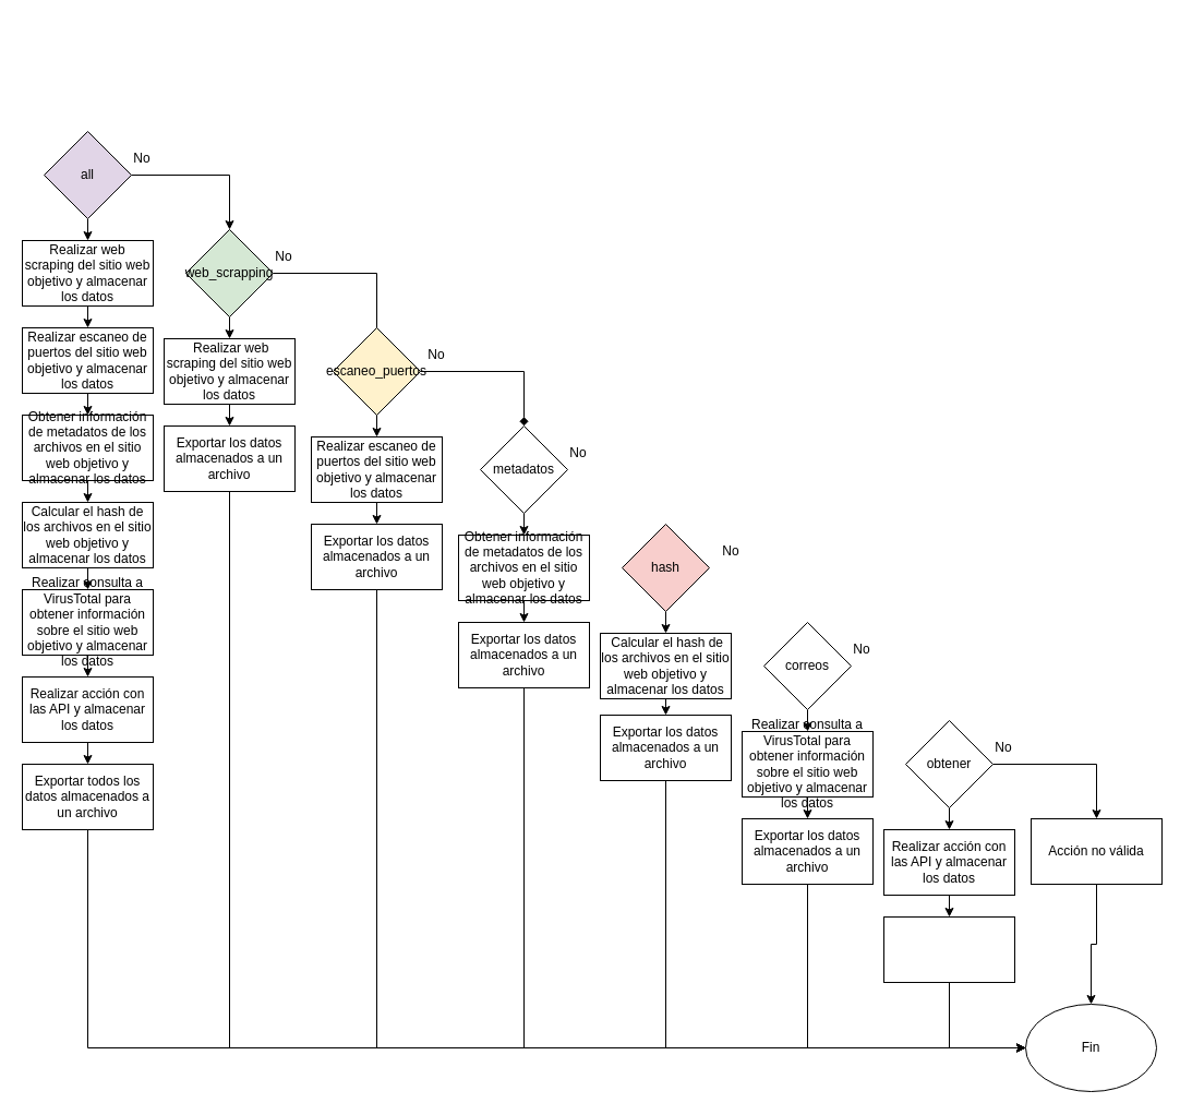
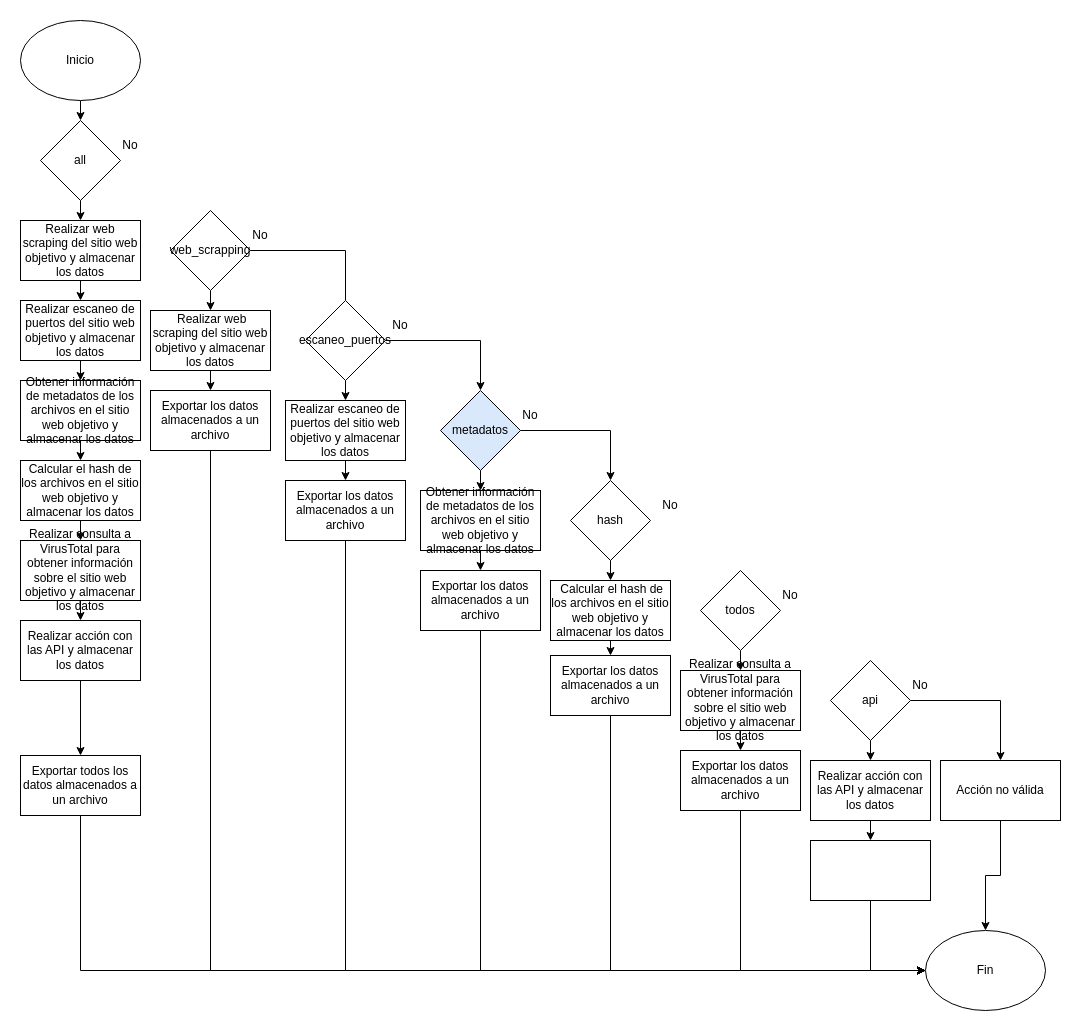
  <mxCell id="0" />
  <mxCell id="1" parent="0" />
  <mxCell id="2" style="edgeStyle=orthogonalEdgeStyle;rounded=0;orthogonalLoop=1;jettySize=auto;html=1;exitX=0.5;exitY=1;exitDx=0;exitDy=0;entryX=0.5;entryY=0;entryDx=0;entryDy=0;" parent="1" source="4" target="6" edge="1"><mxGeometry relative="1" as="geometry" /></mxCell>
- <mxCell id="3" style="edgeStyle=orthogonalEdgeStyle;rounded=0;orthogonalLoop=1;jettySize=auto;html=1;exitX=1;exitY=0.5;exitDx=0;exitDy=0;entryX=0.5;entryY=0;entryDx=0;entryDy=0;" parent="1" source="4" target="9" edge="1"><mxGeometry relative="1" as="geometry" /></mxCell>
- <mxCell id="4" value="all" style="rhombus;whiteSpace=wrap;html=1;fillColor=#e1d5e7;" parent="1" vertex="1"><mxGeometry x="40" y="120" width="80" height="80" as="geometry" /></mxCell>
+ <mxCell id="4" value="all" style="rhombus;whiteSpace=wrap;html=1;" parent="1" vertex="1"><mxGeometry x="40" y="120" width="80" height="80" as="geometry" /></mxCell>
  <mxCell id="5" style="edgeStyle=orthogonalEdgeStyle;rounded=0;orthogonalLoop=1;jettySize=auto;html=1;exitX=0.5;exitY=1;exitDx=0;exitDy=0;entryX=0.5;entryY=0;entryDx=0;entryDy=0;" edge="1" parent="1" source="6" target="48"><mxGeometry relative="1" as="geometry" /></mxCell>
  <mxCell id="6" value="Realizar web scraping del sitio web objetivo y almacenar los datos" style="rounded=0;whiteSpace=wrap;html=1;" parent="1" vertex="1"><mxGeometry x="20" y="220" width="120" height="60" as="geometry" /></mxCell>
  <mxCell id="7" style="edgeStyle=orthogonalEdgeStyle;rounded=0;orthogonalLoop=1;jettySize=auto;html=1;exitX=0.5;exitY=1;exitDx=0;exitDy=0;entryX=0.5;entryY=0;entryDx=0;entryDy=0;" parent="1" source="9" target="11" edge="1"><mxGeometry relative="1" as="geometry" /></mxCell>
  <mxCell id="8" style="edgeStyle=orthogonalEdgeStyle;rounded=0;orthogonalLoop=1;jettySize=auto;html=1;exitX=1;exitY=0.5;exitDx=0;exitDy=0;entryX=0.5;entryY=0;entryDx=0;entryDy=0;endArrow=none;" parent="1" source="9" target="14" edge="1"><mxGeometry relative="1" as="geometry" /></mxCell>
- <mxCell id="9" value="web_scrapping" style="rhombus;whiteSpace=wrap;html=1;fillColor=#d5e8d4;" parent="1" vertex="1"><mxGeometry x="170" y="210" width="80" height="80" as="geometry" /></mxCell>
+ <mxCell id="9" value="web_scrapping" style="rhombus;whiteSpace=wrap;html=1;" parent="1" vertex="1"><mxGeometry x="170" y="210" width="80" height="80" as="geometry" /></mxCell>
  <mxCell id="10" style="edgeStyle=orthogonalEdgeStyle;rounded=0;orthogonalLoop=1;jettySize=auto;html=1;exitX=0.5;exitY=1;exitDx=0;exitDy=0;entryX=0.5;entryY=0;entryDx=0;entryDy=0;" edge="1" parent="1" source="11" target="62"><mxGeometry relative="1" as="geometry" /></mxCell>
  <mxCell id="11" value="&amp;nbsp;Realizar web scraping del sitio web objetivo y almacenar los datos" style="rounded=0;whiteSpace=wrap;html=1;" parent="1" vertex="1"><mxGeometry x="150" y="310" width="120" height="60" as="geometry" /></mxCell>
  <mxCell id="12" style="edgeStyle=orthogonalEdgeStyle;rounded=0;orthogonalLoop=1;jettySize=auto;html=1;exitX=0.5;exitY=1;exitDx=0;exitDy=0;entryX=0.5;entryY=0;entryDx=0;entryDy=0;" parent="1" source="14" target="16" edge="1"><mxGeometry relative="1" as="geometry" /></mxCell>
- <mxCell id="13" style="edgeStyle=orthogonalEdgeStyle;rounded=0;orthogonalLoop=1;jettySize=auto;html=1;exitX=1;exitY=0.5;exitDx=0;exitDy=0;entryX=0.5;entryY=0;entryDx=0;entryDy=0;endArrow=diamond;" parent="1" source="14" target="19" edge="1"><mxGeometry relative="1" as="geometry" /></mxCell>
- <mxCell id="14" value="escaneo_puertos" style="rhombus;whiteSpace=wrap;html=1;fillColor=#fff2cc;" parent="1" vertex="1"><mxGeometry x="305" y="300" width="80" height="80" as="geometry" /></mxCell>
+ <mxCell id="13" style="edgeStyle=orthogonalEdgeStyle;rounded=0;orthogonalLoop=1;jettySize=auto;html=1;exitX=1;exitY=0.5;exitDx=0;exitDy=0;entryX=0.5;entryY=0;entryDx=0;entryDy=0;" parent="1" source="14" target="19" edge="1"><mxGeometry relative="1" as="geometry" /></mxCell>
+ <mxCell id="14" value="escaneo_puertos" style="rhombus;whiteSpace=wrap;html=1;" parent="1" vertex="1"><mxGeometry x="305" y="300" width="80" height="80" as="geometry" /></mxCell>
  <mxCell id="15" style="edgeStyle=orthogonalEdgeStyle;rounded=0;orthogonalLoop=1;jettySize=auto;html=1;exitX=0.5;exitY=1;exitDx=0;exitDy=0;entryX=0.5;entryY=0;entryDx=0;entryDy=0;" edge="1" parent="1" source="16" target="60"><mxGeometry relative="1" as="geometry" /></mxCell>
  <mxCell id="16" value="Realizar escaneo de puertos del sitio web objetivo y almacenar los datos" style="rounded=0;whiteSpace=wrap;html=1;" parent="1" vertex="1"><mxGeometry x="285" y="400" width="120" height="60" as="geometry" /></mxCell>
  <mxCell id="17" style="edgeStyle=orthogonalEdgeStyle;rounded=0;orthogonalLoop=1;jettySize=auto;html=1;exitX=0.5;exitY=1;exitDx=0;exitDy=0;entryX=0.5;entryY=0;entryDx=0;entryDy=0;" parent="1" source="19" target="21" edge="1"><mxGeometry relative="1" as="geometry" /></mxCell>
- <mxCell id="19" value="metadatos" style="rhombus;whiteSpace=wrap;html=1;" parent="1" vertex="1"><mxGeometry x="440" y="390" width="80" height="80" as="geometry" /></mxCell>
+ <mxCell id="18" style="edgeStyle=orthogonalEdgeStyle;rounded=0;orthogonalLoop=1;jettySize=auto;html=1;exitX=1;exitY=0.5;exitDx=0;exitDy=0;entryX=0.5;entryY=0;entryDx=0;entryDy=0;" parent="1" source="19" target="23" edge="1"><mxGeometry relative="1" as="geometry" /></mxCell>
+ <mxCell id="19" value="metadatos" style="rhombus;whiteSpace=wrap;html=1;fillColor=#dae8fc;" parent="1" vertex="1"><mxGeometry x="440" y="390" width="80" height="80" as="geometry" /></mxCell>
  <mxCell id="20" style="edgeStyle=orthogonalEdgeStyle;rounded=0;orthogonalLoop=1;jettySize=auto;html=1;exitX=0.5;exitY=1;exitDx=0;exitDy=0;entryX=0.5;entryY=0;entryDx=0;entryDy=0;" edge="1" parent="1" source="21" target="64"><mxGeometry relative="1" as="geometry" /></mxCell>
  <mxCell id="21" value="Obtener información de metadatos de los archivos en el sitio web objetivo y almacenar los datos" style="rounded=0;whiteSpace=wrap;html=1;" parent="1" vertex="1"><mxGeometry x="420" y="490" width="120" height="60" as="geometry" /></mxCell>
  <mxCell id="22" style="edgeStyle=orthogonalEdgeStyle;rounded=0;orthogonalLoop=1;jettySize=auto;html=1;exitX=0.5;exitY=1;exitDx=0;exitDy=0;entryX=0.5;entryY=0;entryDx=0;entryDy=0;" parent="1" source="23" target="25" edge="1"><mxGeometry relative="1" as="geometry" /></mxCell>
- <mxCell id="23" value="hash" style="rhombus;whiteSpace=wrap;html=1;fillColor=#f8cecc;" parent="1" vertex="1"><mxGeometry x="570" y="480" width="80" height="80" as="geometry" /></mxCell>
+ <mxCell id="23" value="hash" style="rhombus;whiteSpace=wrap;html=1;" parent="1" vertex="1"><mxGeometry x="570" y="480" width="80" height="80" as="geometry" /></mxCell>
  <mxCell id="24" style="edgeStyle=orthogonalEdgeStyle;rounded=0;orthogonalLoop=1;jettySize=auto;html=1;exitX=0.5;exitY=1;exitDx=0;exitDy=0;entryX=0.5;entryY=0;entryDx=0;entryDy=0;" edge="1" parent="1" source="25" target="68"><mxGeometry relative="1" as="geometry" /></mxCell>
  <mxCell id="25" value="&amp;nbsp;Calcular el hash de los archivos en el sitio web objetivo y almacenar los datos" style="rounded=0;whiteSpace=wrap;html=1;" parent="1" vertex="1"><mxGeometry x="550" y="580" width="120" height="60" as="geometry" /></mxCell>
  <mxCell id="26" style="edgeStyle=orthogonalEdgeStyle;rounded=0;orthogonalLoop=1;jettySize=auto;html=1;exitX=0.5;exitY=1;exitDx=0;exitDy=0;entryX=0.5;entryY=0;entryDx=0;entryDy=0;" parent="1" source="27" target="29" edge="1"><mxGeometry relative="1" as="geometry" /></mxCell>
- <mxCell id="27" value="correos" style="rhombus;whiteSpace=wrap;html=1;" parent="1" vertex="1"><mxGeometry x="700" y="570" width="80" height="80" as="geometry" /></mxCell>
+ <mxCell id="27" value="todos" style="rhombus;whiteSpace=wrap;html=1;" parent="1" vertex="1"><mxGeometry x="700" y="570" width="80" height="80" as="geometry" /></mxCell>
  <mxCell id="28" style="edgeStyle=orthogonalEdgeStyle;rounded=0;orthogonalLoop=1;jettySize=auto;html=1;exitX=0.5;exitY=1;exitDx=0;exitDy=0;entryX=0.5;entryY=0;entryDx=0;entryDy=0;" edge="1" parent="1" source="29" target="70"><mxGeometry relative="1" as="geometry" /></mxCell>
  <mxCell id="29" value="Realizar consulta a VirusTotal para obtener información sobre el sitio web objetivo y almacenar los datos" style="rounded=0;whiteSpace=wrap;html=1;" parent="1" vertex="1"><mxGeometry x="680" y="670" width="120" height="60" as="geometry" /></mxCell>
  <mxCell id="30" style="edgeStyle=orthogonalEdgeStyle;rounded=0;orthogonalLoop=1;jettySize=auto;html=1;exitX=0.5;exitY=1;exitDx=0;exitDy=0;entryX=0.5;entryY=0;entryDx=0;entryDy=0;" parent="1" source="32" target="36" edge="1"><mxGeometry relative="1" as="geometry" /></mxCell>
  <mxCell id="31" style="edgeStyle=orthogonalEdgeStyle;rounded=0;orthogonalLoop=1;jettySize=auto;html=1;exitX=1;exitY=0.5;exitDx=0;exitDy=0;entryX=0.5;entryY=0;entryDx=0;entryDy=0;" parent="1" source="32" target="34" edge="1"><mxGeometry relative="1" as="geometry" /></mxCell>
- <mxCell id="32" value="obtener" style="rhombus;whiteSpace=wrap;html=1;" parent="1" vertex="1"><mxGeometry x="830" y="660" width="80" height="80" as="geometry" /></mxCell>
+ <mxCell id="32" value="api" style="rhombus;whiteSpace=wrap;html=1;" parent="1" vertex="1"><mxGeometry x="830" y="660" width="80" height="80" as="geometry" /></mxCell>
  <mxCell id="33" style="edgeStyle=orthogonalEdgeStyle;rounded=0;orthogonalLoop=1;jettySize=auto;html=1;exitX=0.5;exitY=1;exitDx=0;exitDy=0;entryX=0.5;entryY=0;entryDx=0;entryDy=0;" parent="1" source="34" target="37" edge="1"><mxGeometry relative="1" as="geometry" /></mxCell>
- <mxCell id="34" value="Acción no válida" style="rounded=0;whiteSpace=wrap;html=1;" parent="1" vertex="1"><mxGeometry x="945" y="750" width="120" height="60" as="geometry" /></mxCell>
+ <mxCell id="34" value="Acción no válida" style="rounded=0;whiteSpace=wrap;html=1;" parent="1" vertex="1"><mxGeometry x="940" y="760" width="120" height="60" as="geometry" /></mxCell>
  <mxCell id="35" style="edgeStyle=orthogonalEdgeStyle;rounded=0;orthogonalLoop=1;jettySize=auto;html=1;exitX=0.5;exitY=1;exitDx=0;exitDy=0;entryX=0.5;entryY=0;entryDx=0;entryDy=0;" edge="1" parent="1" source="36" target="66"><mxGeometry relative="1" as="geometry" /></mxCell>
  <mxCell id="36" value="Realizar acción con las API y almacenar los datos" style="rounded=0;whiteSpace=wrap;html=1;" parent="1" vertex="1"><mxGeometry x="810" y="760" width="120" height="60" as="geometry" /></mxCell>
- <mxCell id="37" value="Fin" style="ellipse;whiteSpace=wrap;html=1;" parent="1" vertex="1"><mxGeometry x="940" y="920" width="120" height="80" as="geometry" /></mxCell>
+ <mxCell id="37" value="Fin" style="ellipse;whiteSpace=wrap;html=1;" parent="1" vertex="1"><mxGeometry x="925" y="930" width="120" height="80" as="geometry" /></mxCell>
+ <mxCell id="38" style="edgeStyle=orthogonalEdgeStyle;rounded=0;orthogonalLoop=1;jettySize=auto;html=1;exitX=0.5;exitY=1;exitDx=0;exitDy=0;entryX=0.5;entryY=0;entryDx=0;entryDy=0;" edge="1" parent="1" source="39" target="4"><mxGeometry relative="1" as="geometry" /></mxCell>
+ <mxCell id="39" value="Inicio" style="ellipse;whiteSpace=wrap;html=1;" parent="1" vertex="1"><mxGeometry x="20" y="20" width="120" height="80" as="geometry" /></mxCell>
  <mxCell id="40" value="No" style="text;html=1;align=center;verticalAlign=middle;whiteSpace=wrap;rounded=0;" parent="1" vertex="1"><mxGeometry x="100" y="130" width="60" height="30" as="geometry" /></mxCell>
  <mxCell id="41" value="No" style="text;html=1;align=center;verticalAlign=middle;whiteSpace=wrap;rounded=0;" parent="1" vertex="1"><mxGeometry x="230" y="220" width="60" height="30" as="geometry" /></mxCell>
  <mxCell id="42" value="No" style="text;html=1;align=center;verticalAlign=middle;whiteSpace=wrap;rounded=0;" parent="1" vertex="1"><mxGeometry x="370" y="310" width="60" height="30" as="geometry" /></mxCell>
  <mxCell id="43" value="No" style="text;html=1;align=center;verticalAlign=middle;whiteSpace=wrap;rounded=0;" parent="1" vertex="1"><mxGeometry x="500" y="400" width="60" height="30" as="geometry" /></mxCell>
  <mxCell id="44" value="No" style="text;html=1;align=center;verticalAlign=middle;whiteSpace=wrap;rounded=0;" parent="1" vertex="1"><mxGeometry x="640" y="490" width="60" height="30" as="geometry" /></mxCell>
  <mxCell id="45" value="No" style="text;html=1;align=center;verticalAlign=middle;whiteSpace=wrap;rounded=0;" parent="1" vertex="1"><mxGeometry x="760" y="580" width="60" height="30" as="geometry" /></mxCell>
  <mxCell id="46" value="No" style="text;html=1;align=center;verticalAlign=middle;whiteSpace=wrap;rounded=0;" parent="1" vertex="1"><mxGeometry x="890" y="670" width="60" height="30" as="geometry" /></mxCell>
  <mxCell id="47" style="edgeStyle=orthogonalEdgeStyle;rounded=0;orthogonalLoop=1;jettySize=auto;html=1;exitX=0.5;exitY=1;exitDx=0;exitDy=0;entryX=0.5;entryY=0;entryDx=0;entryDy=0;" edge="1" parent="1" source="48" target="50"><mxGeometry relative="1" as="geometry" /></mxCell>
  <mxCell id="48" value="Realizar escaneo de puertos del sitio web objetivo y almacenar los datos" style="rounded=0;whiteSpace=wrap;html=1;" vertex="1" parent="1"><mxGeometry x="20" y="300" width="120" height="60" as="geometry" /></mxCell>
  <mxCell id="49" style="edgeStyle=orthogonalEdgeStyle;rounded=0;orthogonalLoop=1;jettySize=auto;html=1;exitX=0.5;exitY=1;exitDx=0;exitDy=0;entryX=0.5;entryY=0;entryDx=0;entryDy=0;" edge="1" parent="1" source="50" target="52"><mxGeometry relative="1" as="geometry" /></mxCell>
  <mxCell id="50" value="Obtener información de metadatos de los archivos en el sitio web objetivo y almacenar los datos" style="rounded=0;whiteSpace=wrap;html=1;" vertex="1" parent="1"><mxGeometry x="20" y="380" width="120" height="60" as="geometry" /></mxCell>
  <mxCell id="51" style="edgeStyle=orthogonalEdgeStyle;rounded=0;orthogonalLoop=1;jettySize=auto;html=1;exitX=0.5;exitY=1;exitDx=0;exitDy=0;entryX=0.5;entryY=0;entryDx=0;entryDy=0;" edge="1" parent="1" source="52" target="54"><mxGeometry relative="1" as="geometry" /></mxCell>
  <mxCell id="52" value="Calcular el hash de los archivos en el sitio web objetivo y almacenar los datos" style="rounded=0;whiteSpace=wrap;html=1;" vertex="1" parent="1"><mxGeometry x="20" y="460" width="120" height="60" as="geometry" /></mxCell>
  <mxCell id="53" style="edgeStyle=orthogonalEdgeStyle;rounded=0;orthogonalLoop=1;jettySize=auto;html=1;exitX=0.5;exitY=1;exitDx=0;exitDy=0;entryX=0.5;entryY=0;entryDx=0;entryDy=0;" edge="1" parent="1" source="54" target="56"><mxGeometry relative="1" as="geometry" /></mxCell>
  <mxCell id="54" value="Realizar consulta a VirusTotal para obtener información sobre el sitio web objetivo y almacenar los datos" style="rounded=0;whiteSpace=wrap;html=1;" vertex="1" parent="1"><mxGeometry x="20" y="540" width="120" height="60" as="geometry" /></mxCell>
  <mxCell id="55" style="edgeStyle=orthogonalEdgeStyle;rounded=0;orthogonalLoop=1;jettySize=auto;html=1;exitX=0.5;exitY=1;exitDx=0;exitDy=0;entryX=0.5;entryY=0;entryDx=0;entryDy=0;" edge="1" parent="1" source="56" target="58"><mxGeometry relative="1" as="geometry" /></mxCell>
  <mxCell id="56" value="Realizar acción con las API y almacenar los datos" style="rounded=0;whiteSpace=wrap;html=1;" vertex="1" parent="1"><mxGeometry x="20" y="620" width="120" height="60" as="geometry" /></mxCell>
  <mxCell id="57" style="edgeStyle=orthogonalEdgeStyle;rounded=0;orthogonalLoop=1;jettySize=auto;html=1;exitX=0.5;exitY=1;exitDx=0;exitDy=0;entryX=0;entryY=0.5;entryDx=0;entryDy=0;" edge="1" parent="1" source="58" target="37"><mxGeometry relative="1" as="geometry" /></mxCell>
- <mxCell id="58" value="Exportar todos los datos almacenados a un archivo" style="rounded=0;whiteSpace=wrap;html=1;" vertex="1" parent="1"><mxGeometry x="20" y="700" width="120" height="60" as="geometry" /></mxCell>
+ <mxCell id="58" value="Exportar todos los datos almacenados a un archivo" style="rounded=0;whiteSpace=wrap;html=1;" vertex="1" parent="1"><mxGeometry x="20" y="755" width="120" height="60" as="geometry" /></mxCell>
  <mxCell id="59" style="edgeStyle=orthogonalEdgeStyle;rounded=0;orthogonalLoop=1;jettySize=auto;html=1;exitX=0.5;exitY=1;exitDx=0;exitDy=0;entryX=0;entryY=0.5;entryDx=0;entryDy=0;" edge="1" parent="1" source="60" target="37"><mxGeometry relative="1" as="geometry" /></mxCell>
  <mxCell id="60" value="Exportar los datos almacenados a un archivo" style="rounded=0;whiteSpace=wrap;html=1;" vertex="1" parent="1"><mxGeometry x="285" y="480" width="120" height="60" as="geometry" /></mxCell>
  <mxCell id="61" style="edgeStyle=orthogonalEdgeStyle;rounded=0;orthogonalLoop=1;jettySize=auto;html=1;exitX=0.5;exitY=1;exitDx=0;exitDy=0;entryX=0;entryY=0.5;entryDx=0;entryDy=0;" edge="1" parent="1" source="62" target="37"><mxGeometry relative="1" as="geometry" /></mxCell>
  <mxCell id="62" value="Exportar los datos almacenados a un archivo" style="rounded=0;whiteSpace=wrap;html=1;" vertex="1" parent="1"><mxGeometry x="150" y="390" width="120" height="60" as="geometry" /></mxCell>
  <mxCell id="63" style="edgeStyle=orthogonalEdgeStyle;rounded=0;orthogonalLoop=1;jettySize=auto;html=1;exitX=0.5;exitY=1;exitDx=0;exitDy=0;entryX=0;entryY=0.5;entryDx=0;entryDy=0;" edge="1" parent="1" source="64" target="37"><mxGeometry relative="1" as="geometry" /></mxCell>
  <mxCell id="64" value="Exportar los datos almacenados a un archivo" style="rounded=0;whiteSpace=wrap;html=1;" vertex="1" parent="1"><mxGeometry x="420" y="570" width="120" height="60" as="geometry" /></mxCell>
  <mxCell id="65" style="edgeStyle=orthogonalEdgeStyle;rounded=0;orthogonalLoop=1;jettySize=auto;html=1;exitX=0.5;exitY=1;exitDx=0;exitDy=0;entryX=0;entryY=0.5;entryDx=0;entryDy=0;" edge="1" parent="1" source="66" target="37"><mxGeometry relative="1" as="geometry" /></mxCell>
  <mxCell id="66" value="" style="rounded=0;whiteSpace=wrap;html=1;" vertex="1" parent="1"><mxGeometry x="810" y="840" width="120" height="60" as="geometry" /></mxCell>
  <mxCell id="67" style="edgeStyle=orthogonalEdgeStyle;rounded=0;orthogonalLoop=1;jettySize=auto;html=1;exitX=0.5;exitY=1;exitDx=0;exitDy=0;entryX=0;entryY=0.5;entryDx=0;entryDy=0;" edge="1" parent="1" source="68" target="37"><mxGeometry relative="1" as="geometry" /></mxCell>
  <mxCell id="68" value="Exportar los datos almacenados a un archivo" style="rounded=0;whiteSpace=wrap;html=1;" vertex="1" parent="1"><mxGeometry x="550" y="655" width="120" height="60" as="geometry" /></mxCell>
  <mxCell id="69" style="edgeStyle=orthogonalEdgeStyle;rounded=0;orthogonalLoop=1;jettySize=auto;html=1;exitX=0.5;exitY=1;exitDx=0;exitDy=0;entryX=0;entryY=0.5;entryDx=0;entryDy=0;" edge="1" parent="1" source="70" target="37"><mxGeometry relative="1" as="geometry" /></mxCell>
  <mxCell id="70" value="Exportar los datos almacenados a un archivo" style="rounded=0;whiteSpace=wrap;html=1;" vertex="1" parent="1"><mxGeometry x="680" y="750" width="120" height="60" as="geometry" /></mxCell>
